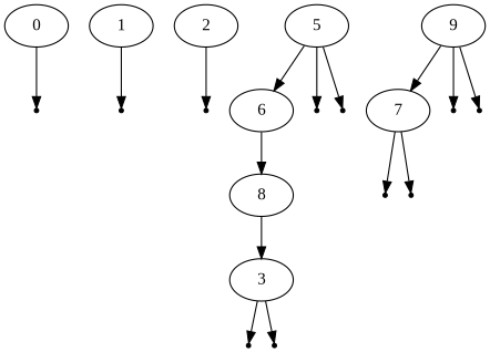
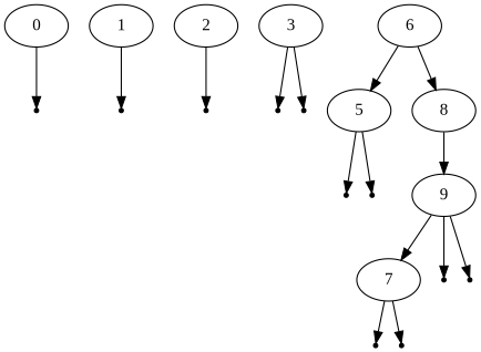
  digraph {
    fontname="Liberation Serif"
    node [fontname="Liberation Serif" shape=point]
    edge [fontname="Liberation Serif"]
    0 [shape=""]
    null_0_left
    1 [shape=""]
    null_1_left
    2 [shape=""]
    null_2_left
    3 [shape=""]
    null_3_left
    null_3_right
    6 [shape=""]
    5 [shape=""]
    8 [shape=""]
    null_5_left
    null_5_right
    9 [shape=""]
    7 [shape=""]
    null_7_left
    null_7_right
    null_9_left
    null_9_right
    0 -> null_0_left
    1 -> null_1_left
    2 -> null_2_left
    3 -> null_3_left
    3 -> null_3_right
-   5 -> 6
+   6 -> 5
    6 -> 8
    5 -> null_5_left
    5 -> null_5_right
-   8 -> 3
+   8 -> 9
    9 -> 7
    9 -> null_9_left
    9 -> null_9_right
    7 -> null_7_left
    7 -> null_7_right
  }
